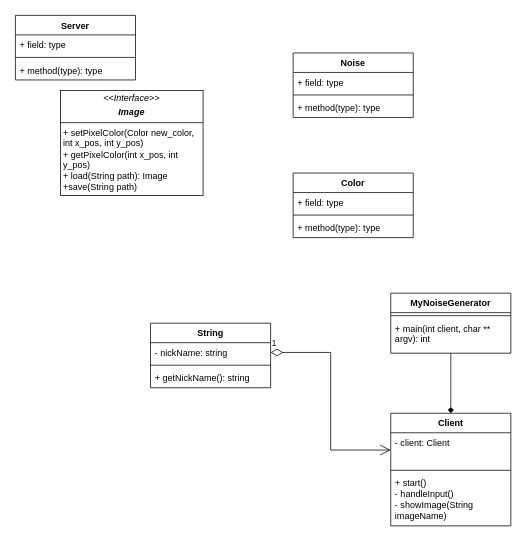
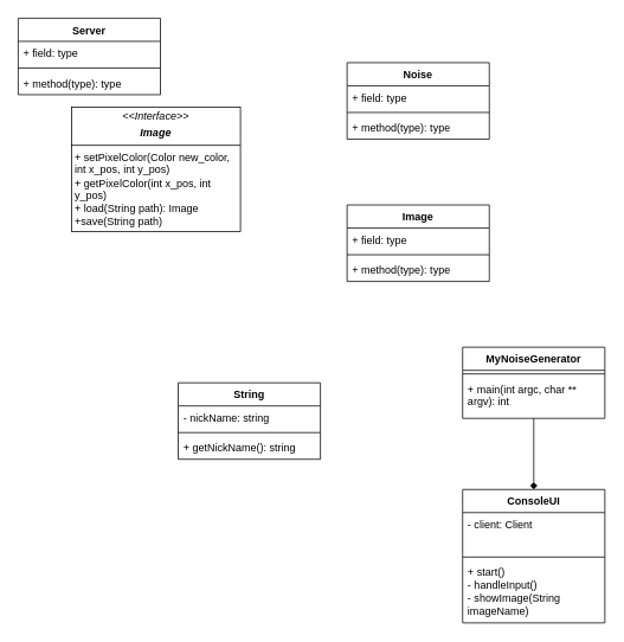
  <mxCell id="0" />
  <mxCell id="1" parent="0" />
  <mxCell id="2" value="" style="edgeStyle=orthogonalEdgeStyle;rounded=0;orthogonalLoop=1;jettySize=auto;html=1;endArrow=diamond;" parent="1" source="3" target="6" edge="1"><mxGeometry relative="1" as="geometry" /></mxCell>
  <mxCell id="3" value="MyNoiseGenerator" style="swimlane;fontStyle=1;align=center;verticalAlign=top;childLayout=stackLayout;horizontal=1;startSize=26;horizontalStack=0;resizeParent=1;resizeParentMax=0;resizeLast=0;collapsible=1;marginBottom=0;whiteSpace=wrap;html=1;" parent="1" vertex="1"><mxGeometry x="520" y="390" width="160" height="80" as="geometry" /></mxCell>
  <mxCell id="4" value="" style="line;strokeWidth=1;fillColor=none;align=left;verticalAlign=middle;spacingTop=-1;spacingLeft=3;spacingRight=3;rotatable=0;labelPosition=right;points=[];portConstraint=eastwest;strokeColor=inherit;" parent="3" vertex="1"><mxGeometry y="26" width="160" height="8" as="geometry" /></mxCell>
- <mxCell id="5" value="+ main(int client, char ** argv): int" style="text;strokeColor=none;fillColor=none;align=left;verticalAlign=top;spacingLeft=4;spacingRight=4;overflow=hidden;rotatable=0;points=[[0,0.5],[1,0.5]];portConstraint=eastwest;whiteSpace=wrap;html=1;" parent="3" vertex="1"><mxGeometry y="34" width="160" height="46" as="geometry" /></mxCell>
- <mxCell id="6" value="Client" style="swimlane;fontStyle=1;align=center;verticalAlign=top;childLayout=stackLayout;horizontal=1;startSize=26;horizontalStack=0;resizeParent=1;resizeParentMax=0;resizeLast=0;collapsible=1;marginBottom=0;whiteSpace=wrap;html=1;" parent="1" vertex="1"><mxGeometry x="520" y="550" width="160" height="150" as="geometry" /></mxCell>
+ <mxCell id="5" value="+ main(int argc, char ** argv): int" style="text;strokeColor=none;fillColor=none;align=left;verticalAlign=top;spacingLeft=4;spacingRight=4;overflow=hidden;rotatable=0;points=[[0,0.5],[1,0.5]];portConstraint=eastwest;whiteSpace=wrap;html=1;" parent="3" vertex="1"><mxGeometry y="34" width="160" height="46" as="geometry" /></mxCell>
+ <mxCell id="6" value="ConsoleUI" style="swimlane;fontStyle=1;align=center;verticalAlign=top;childLayout=stackLayout;horizontal=1;startSize=26;horizontalStack=0;resizeParent=1;resizeParentMax=0;resizeLast=0;collapsible=1;marginBottom=0;whiteSpace=wrap;html=1;" parent="1" vertex="1"><mxGeometry x="520" y="550" width="160" height="150" as="geometry" /></mxCell>
  <mxCell id="7" value="- client: Client" style="text;strokeColor=none;fillColor=none;align=left;verticalAlign=top;spacingLeft=4;spacingRight=4;overflow=hidden;rotatable=0;points=[[0,0.5],[1,0.5]];portConstraint=eastwest;whiteSpace=wrap;html=1;" parent="6" vertex="1"><mxGeometry y="26" width="160" height="46" as="geometry" /></mxCell>
  <mxCell id="8" value="" style="line;strokeWidth=1;fillColor=none;align=left;verticalAlign=middle;spacingTop=-1;spacingLeft=3;spacingRight=3;rotatable=0;labelPosition=right;points=[];portConstraint=eastwest;strokeColor=inherit;" parent="6" vertex="1"><mxGeometry y="72" width="160" height="8" as="geometry" /></mxCell>
  <mxCell id="9" value="+ start()&lt;div&gt;&lt;span style=&quot;background-color: transparent; color: light-dark(rgb(0, 0, 0), rgb(255, 255, 255));&quot;&gt;- handleInput()&lt;/span&gt;&lt;div&gt;- showImage(String imageName)&amp;nbsp;&lt;/div&gt;&lt;/div&gt;&lt;div&gt;&lt;br&gt;&lt;/div&gt;" style="text;strokeColor=none;fillColor=none;align=left;verticalAlign=top;spacingLeft=4;spacingRight=4;overflow=hidden;rotatable=0;points=[[0,0.5],[1,0.5]];portConstraint=eastwest;whiteSpace=wrap;html=1;" parent="6" vertex="1"><mxGeometry y="80" width="160" height="70" as="geometry" /></mxCell>
  <mxCell id="10" value="Noise" style="swimlane;fontStyle=1;align=center;verticalAlign=top;childLayout=stackLayout;horizontal=1;startSize=26;horizontalStack=0;resizeParent=1;resizeParentMax=0;resizeLast=0;collapsible=1;marginBottom=0;whiteSpace=wrap;html=1;" parent="1" vertex="1"><mxGeometry x="390" y="70" width="160" height="86" as="geometry" /></mxCell>
  <mxCell id="11" value="+ field: type" style="text;strokeColor=none;fillColor=none;align=left;verticalAlign=top;spacingLeft=4;spacingRight=4;overflow=hidden;rotatable=0;points=[[0,0.5],[1,0.5]];portConstraint=eastwest;whiteSpace=wrap;html=1;" parent="10" vertex="1"><mxGeometry y="26" width="160" height="26" as="geometry" /></mxCell>
  <mxCell id="12" value="" style="line;strokeWidth=1;fillColor=none;align=left;verticalAlign=middle;spacingTop=-1;spacingLeft=3;spacingRight=3;rotatable=0;labelPosition=right;points=[];portConstraint=eastwest;strokeColor=inherit;" parent="10" vertex="1"><mxGeometry y="52" width="160" height="8" as="geometry" /></mxCell>
  <mxCell id="13" value="+ method(type): type" style="text;strokeColor=none;fillColor=none;align=left;verticalAlign=top;spacingLeft=4;spacingRight=4;overflow=hidden;rotatable=0;points=[[0,0.5],[1,0.5]];portConstraint=eastwest;whiteSpace=wrap;html=1;" parent="10" vertex="1"><mxGeometry y="60" width="160" height="26" as="geometry" /></mxCell>
  <mxCell id="14" value="String" style="swimlane;fontStyle=1;align=center;verticalAlign=top;childLayout=stackLayout;horizontal=1;startSize=26;horizontalStack=0;resizeParent=1;resizeParentMax=0;resizeLast=0;collapsible=1;marginBottom=0;whiteSpace=wrap;html=1;" parent="1" vertex="1"><mxGeometry x="200" y="430" width="160" height="86" as="geometry" /></mxCell>
  <mxCell id="15" value="- nickName: string" style="text;strokeColor=none;fillColor=none;align=left;verticalAlign=top;spacingLeft=4;spacingRight=4;overflow=hidden;rotatable=0;points=[[0,0.5],[1,0.5]];portConstraint=eastwest;whiteSpace=wrap;html=1;" parent="14" vertex="1"><mxGeometry y="26" width="160" height="26" as="geometry" /></mxCell>
  <mxCell id="16" value="" style="line;strokeWidth=1;fillColor=none;align=left;verticalAlign=middle;spacingTop=-1;spacingLeft=3;spacingRight=3;rotatable=0;labelPosition=right;points=[];portConstraint=eastwest;strokeColor=inherit;" parent="14" vertex="1"><mxGeometry y="52" width="160" height="8" as="geometry" /></mxCell>
  <mxCell id="17" value="+ getNickName(): string" style="text;strokeColor=none;fillColor=none;align=left;verticalAlign=top;spacingLeft=4;spacingRight=4;overflow=hidden;rotatable=0;points=[[0,0.5],[1,0.5]];portConstraint=eastwest;whiteSpace=wrap;html=1;" parent="14" vertex="1"><mxGeometry y="60" width="160" height="26" as="geometry" /></mxCell>
  <mxCell id="18" value="Server" style="swimlane;fontStyle=1;align=center;verticalAlign=top;childLayout=stackLayout;horizontal=1;startSize=26;horizontalStack=0;resizeParent=1;resizeParentMax=0;resizeLast=0;collapsible=1;marginBottom=0;whiteSpace=wrap;html=1;" parent="1" vertex="1"><mxGeometry x="20" y="20" width="160" height="86" as="geometry" /></mxCell>
  <mxCell id="19" value="+ field: type" style="text;strokeColor=none;fillColor=none;align=left;verticalAlign=top;spacingLeft=4;spacingRight=4;overflow=hidden;rotatable=0;points=[[0,0.5],[1,0.5]];portConstraint=eastwest;whiteSpace=wrap;html=1;" parent="18" vertex="1"><mxGeometry y="26" width="160" height="26" as="geometry" /></mxCell>
  <mxCell id="20" value="" style="line;strokeWidth=1;fillColor=none;align=left;verticalAlign=middle;spacingTop=-1;spacingLeft=3;spacingRight=3;rotatable=0;labelPosition=right;points=[];portConstraint=eastwest;strokeColor=inherit;" parent="18" vertex="1"><mxGeometry y="52" width="160" height="8" as="geometry" /></mxCell>
  <mxCell id="21" value="+ method(type): type" style="text;strokeColor=none;fillColor=none;align=left;verticalAlign=top;spacingLeft=4;spacingRight=4;overflow=hidden;rotatable=0;points=[[0,0.5],[1,0.5]];portConstraint=eastwest;whiteSpace=wrap;html=1;" parent="18" vertex="1"><mxGeometry y="60" width="160" height="26" as="geometry" /></mxCell>
- <mxCell id="22" value="1" style="endArrow=open;html=1;endSize=12;startArrow=diamondThin;startSize=14;startFill=0;edgeStyle=orthogonalEdgeStyle;align=left;verticalAlign=bottom;rounded=0;entryX=0;entryY=0.5;entryDx=0;entryDy=0;exitX=1;exitY=0.5;exitDx=0;exitDy=0;" parent="1" source="15" target="7" edge="1"><mxGeometry x="-1" y="3" relative="1" as="geometry"><mxPoint x="260" y="580" as="sourcePoint" /><mxPoint x="420" y="580" as="targetPoint" /></mxGeometry></mxCell>
  <mxCell id="23" value="&lt;p style=&quot;margin:0px;margin-top:4px;text-align:center;&quot;&gt;&lt;i&gt;&amp;lt;&amp;lt;Interface&amp;gt;&amp;gt;&lt;/i&gt;&lt;/p&gt;&lt;p style=&quot;margin:0px;margin-top:4px;text-align:center;&quot;&gt;&lt;i&gt;&lt;b&gt;Image&lt;/b&gt;&lt;/i&gt;&lt;/p&gt;&lt;hr size=&quot;1&quot; style=&quot;border-style:solid;&quot;&gt;&lt;p style=&quot;margin:0px;margin-left:4px;&quot;&gt;+ setPixelColor(Color new_color, int x_pos, int y_pos)&lt;/p&gt;&lt;p style=&quot;margin:0px;margin-left:4px;&quot;&gt;+ getPixelColor(int x_pos, int y_pos)&lt;br&gt;+ load(String path): Image&lt;/p&gt;&lt;p style=&quot;margin:0px;margin-left:4px;&quot;&gt;+save(String path)&lt;/p&gt;&lt;p style=&quot;margin:0px;margin-left:4px;&quot;&gt;&lt;br&gt;&lt;/p&gt;" style="verticalAlign=top;align=left;overflow=fill;html=1;whiteSpace=wrap;" vertex="1" parent="1"><mxGeometry x="80" y="120" width="190" height="140" as="geometry" /></mxCell>
- <mxCell id="24" value="Color" style="swimlane;fontStyle=1;align=center;verticalAlign=top;childLayout=stackLayout;horizontal=1;startSize=26;horizontalStack=0;resizeParent=1;resizeParentMax=0;resizeLast=0;collapsible=1;marginBottom=0;whiteSpace=wrap;html=1;" vertex="1" parent="1"><mxGeometry x="390" y="230" width="160" height="86" as="geometry" /></mxCell>
+ <mxCell id="24" value="Image" style="swimlane;fontStyle=1;align=center;verticalAlign=top;childLayout=stackLayout;horizontal=1;startSize=26;horizontalStack=0;resizeParent=1;resizeParentMax=0;resizeLast=0;collapsible=1;marginBottom=0;whiteSpace=wrap;html=1;" vertex="1" parent="1"><mxGeometry x="390" y="230" width="160" height="86" as="geometry" /></mxCell>
  <mxCell id="25" value="+ field: type" style="text;strokeColor=none;fillColor=none;align=left;verticalAlign=top;spacingLeft=4;spacingRight=4;overflow=hidden;rotatable=0;points=[[0,0.5],[1,0.5]];portConstraint=eastwest;whiteSpace=wrap;html=1;" vertex="1" parent="24"><mxGeometry y="26" width="160" height="26" as="geometry" /></mxCell>
  <mxCell id="26" value="" style="line;strokeWidth=1;fillColor=none;align=left;verticalAlign=middle;spacingTop=-1;spacingLeft=3;spacingRight=3;rotatable=0;labelPosition=right;points=[];portConstraint=eastwest;strokeColor=inherit;" vertex="1" parent="24"><mxGeometry y="52" width="160" height="8" as="geometry" /></mxCell>
  <mxCell id="27" value="+ method(type): type" style="text;strokeColor=none;fillColor=none;align=left;verticalAlign=top;spacingLeft=4;spacingRight=4;overflow=hidden;rotatable=0;points=[[0,0.5],[1,0.5]];portConstraint=eastwest;whiteSpace=wrap;html=1;" vertex="1" parent="24"><mxGeometry y="60" width="160" height="26" as="geometry" /></mxCell>
